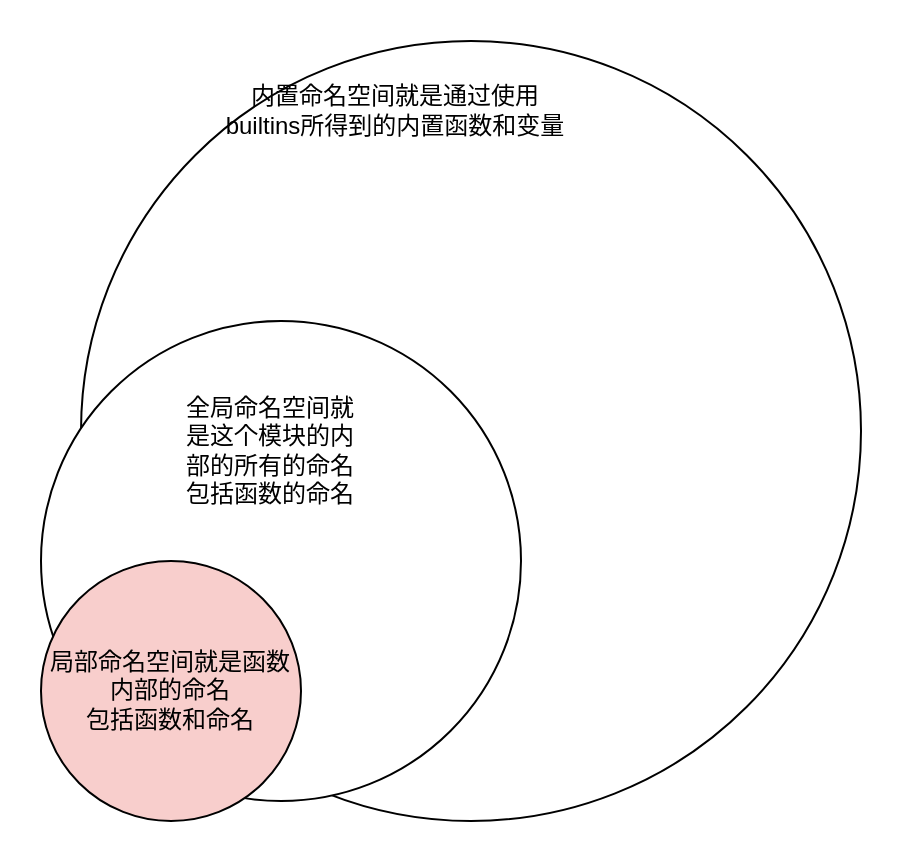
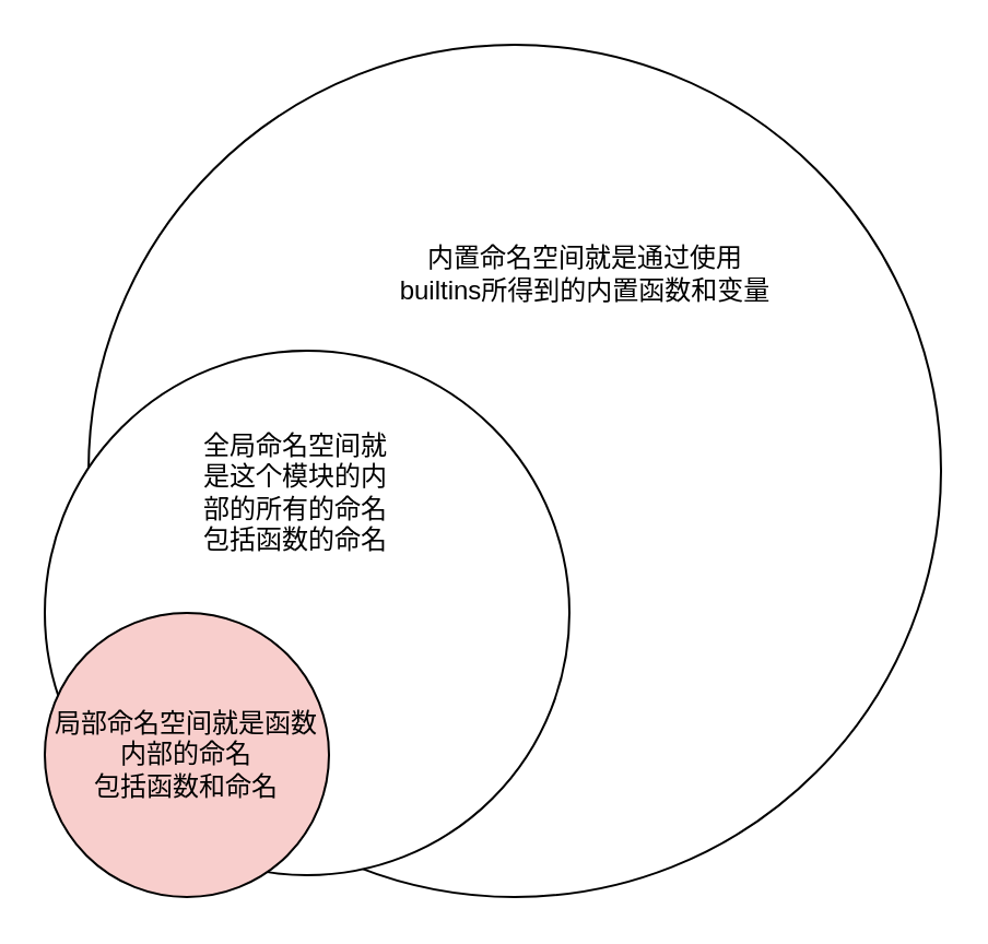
  <mxCell id="0" />
  <mxCell id="1" parent="0" />
  <mxCell id="2" value="" style="ellipse;whiteSpace=wrap;html=1;aspect=fixed;" parent="1" vertex="1"><mxGeometry x="40" y="20" width="390" height="390" as="geometry" /></mxCell>
  <mxCell id="3" value="" style="ellipse;whiteSpace=wrap;html=1;aspect=fixed;" parent="1" vertex="1"><mxGeometry x="20" y="160" width="240" height="240" as="geometry" /></mxCell>
  <mxCell id="4" value="局部命名空间就是函数内部的命名&lt;br&gt;包括函数和命名" style="ellipse;whiteSpace=wrap;html=1;aspect=fixed;fillColor=#f8cecc;" parent="1" vertex="1"><mxGeometry x="20" y="280" width="130" height="130" as="geometry" /></mxCell>
  <mxCell id="5" value="全局命名空间就是这个模块的内部的所有的命名 包括函数的命名" style="text;html=1;strokeColor=none;fillColor=none;align=center;verticalAlign=middle;whiteSpace=wrap;rounded=0;rotation=0;" parent="1" vertex="1"><mxGeometry x="90" y="210" width="90" height="30" as="geometry" /></mxCell>
- <mxCell id="6" value="内置命名空间就是通过使用builtins所得到的内置函数和变量" style="text;html=1;strokeColor=none;fillColor=none;align=center;verticalAlign=middle;whiteSpace=wrap;rounded=0;" parent="1" vertex="1"><mxGeometry x="110" y="40" width="175" height="30" as="geometry" /></mxCell>
+ <mxCell id="6" value="内置命名空间就是通过使用builtins所得到的内置函数和变量" style="text;html=1;strokeColor=none;fillColor=none;align=center;verticalAlign=middle;whiteSpace=wrap;rounded=0;" parent="1" vertex="1"><mxGeometry x="180" y="110" width="175" height="30" as="geometry" /></mxCell>
